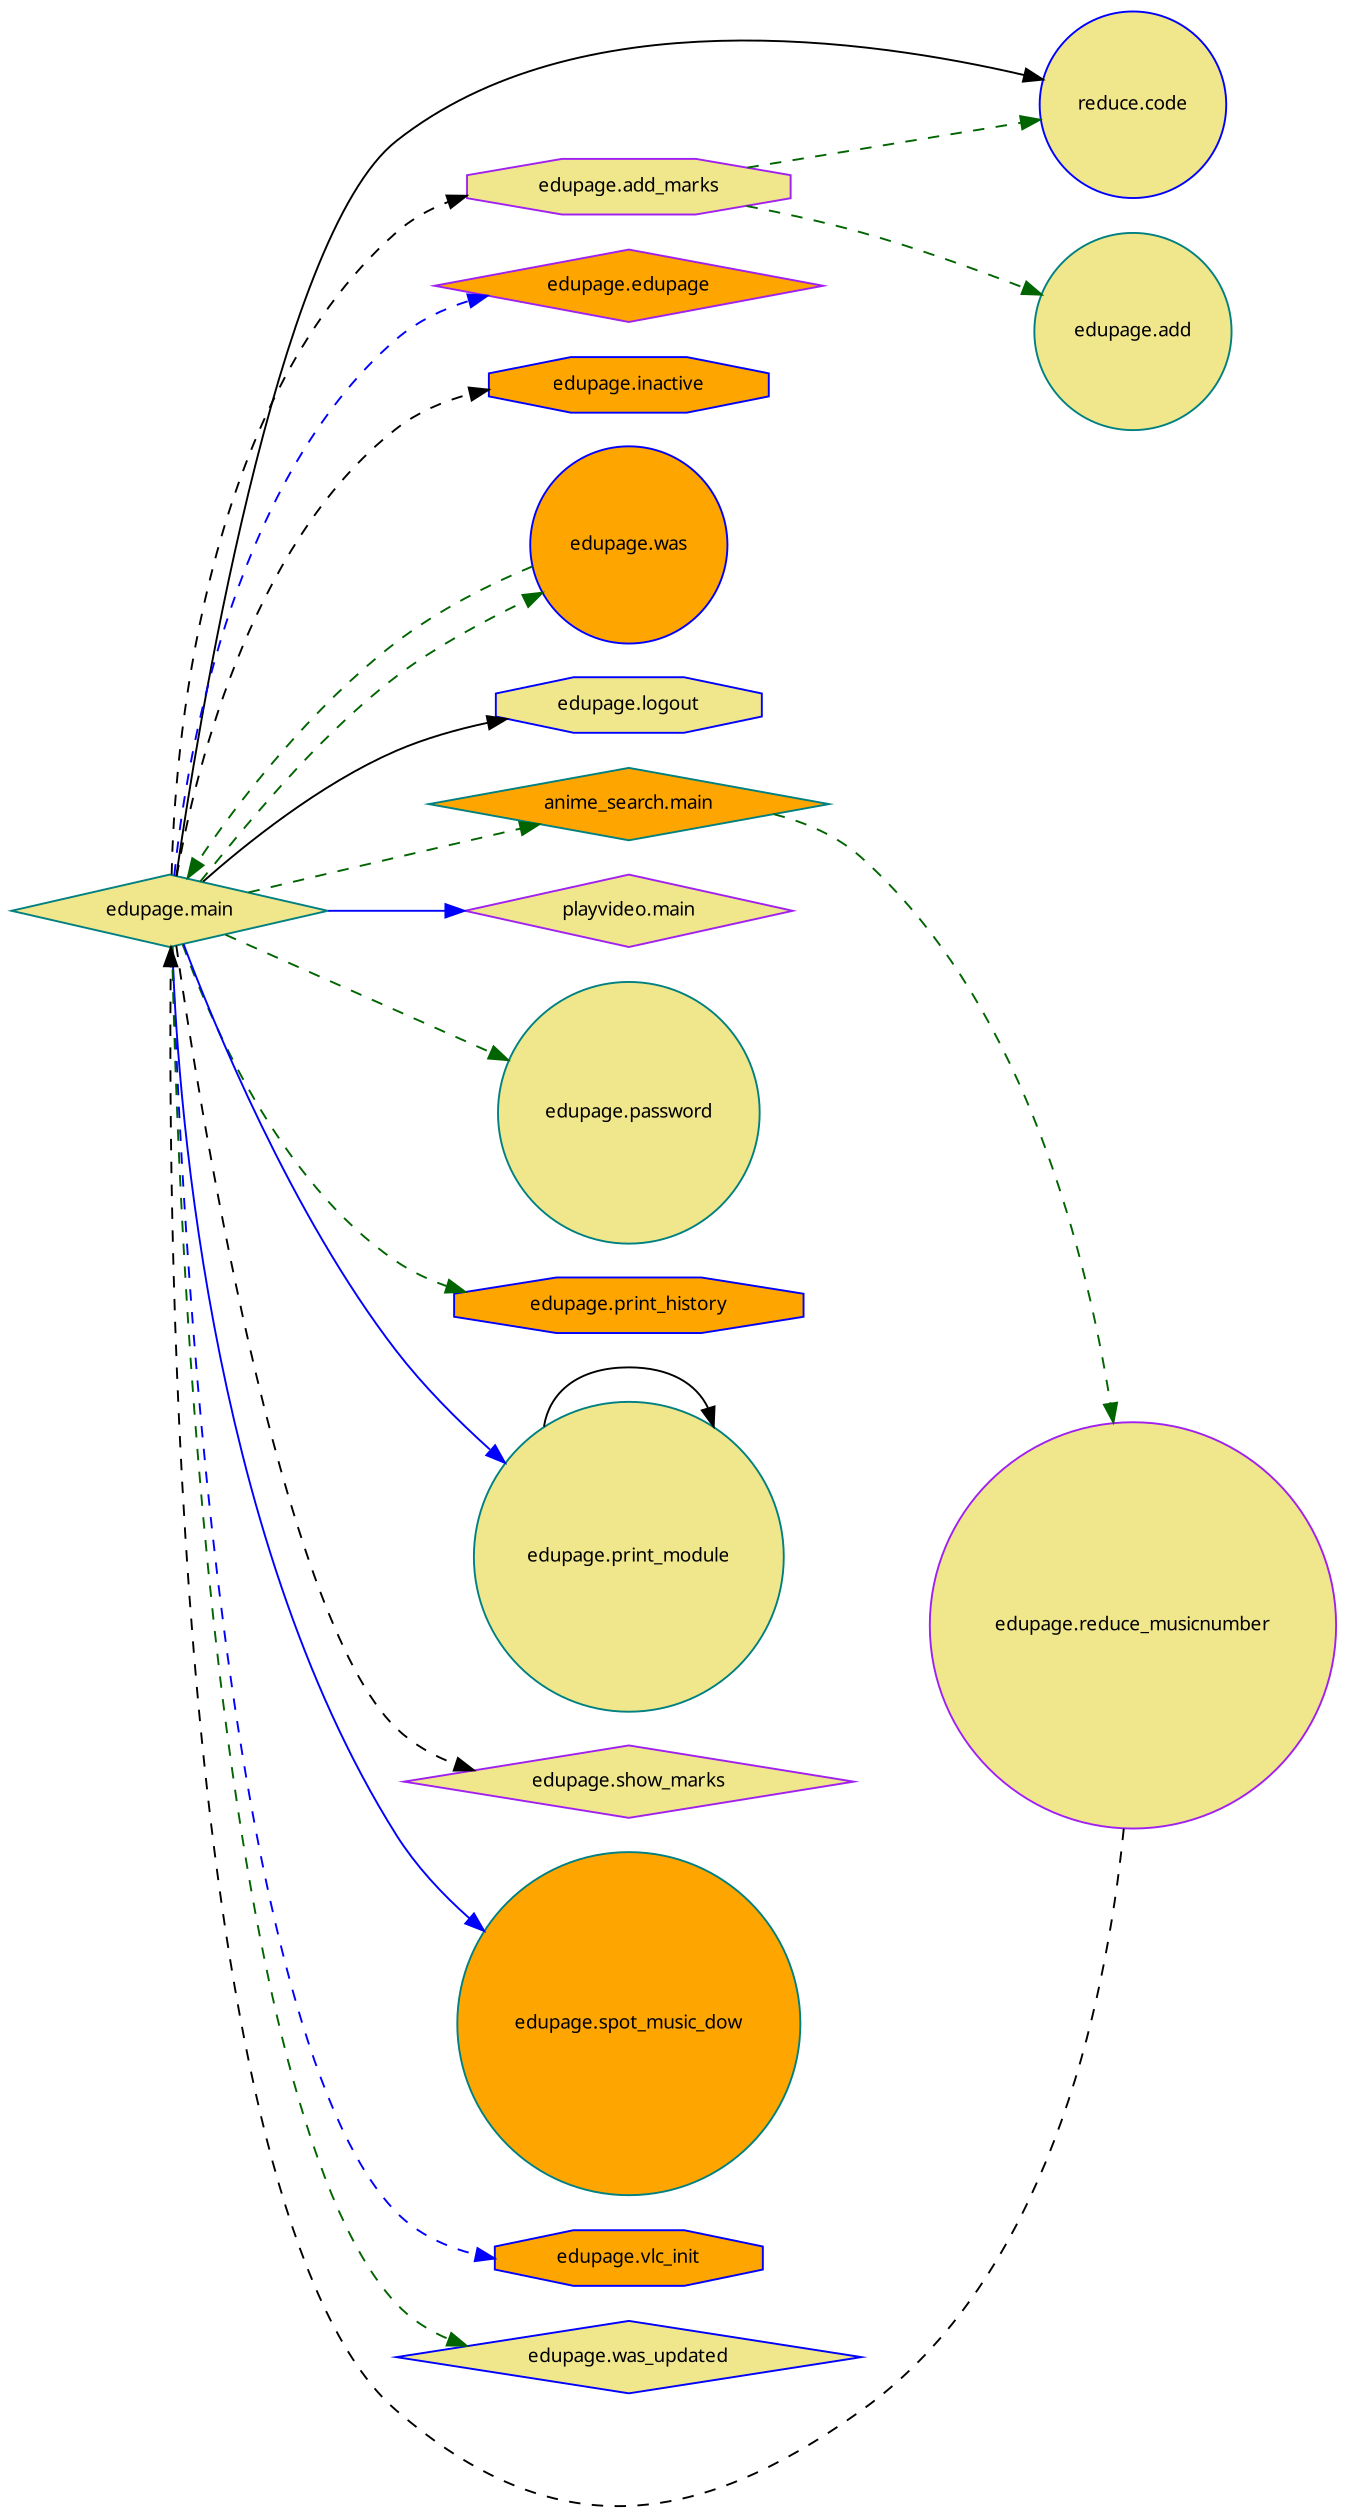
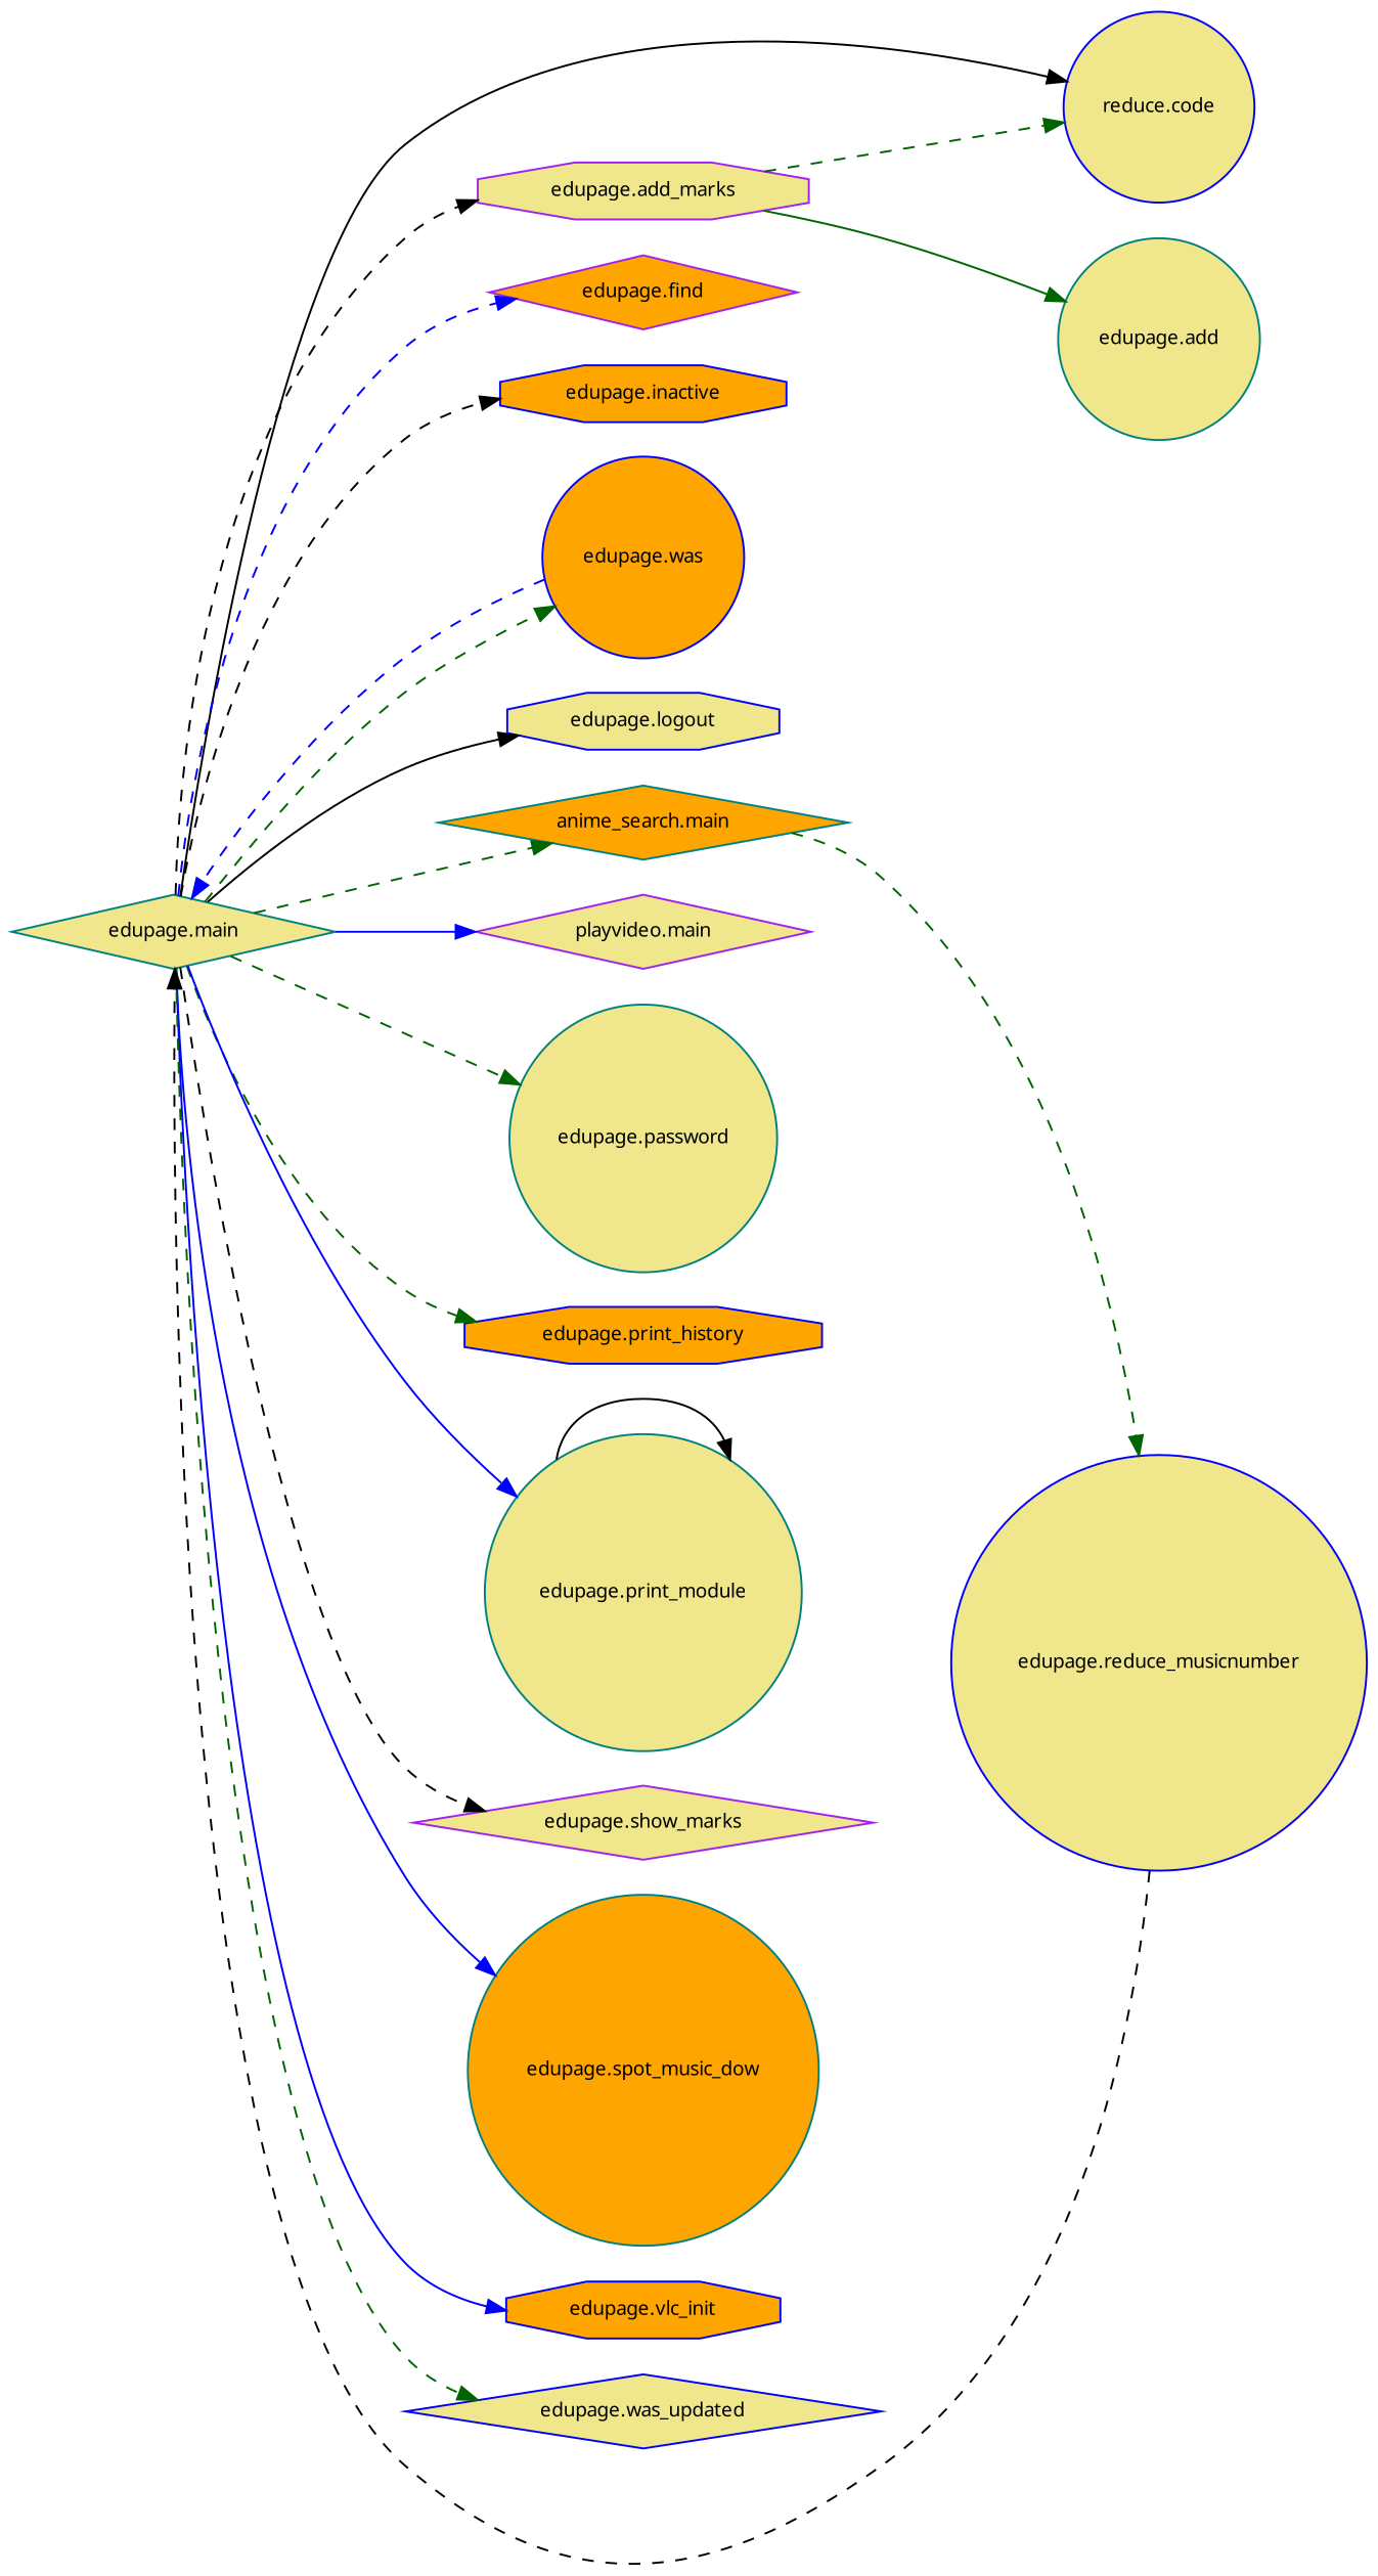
  digraph {
    fontname="Noto Sans"
    rankdir=LR
    node [color=blue fillcolor=khaki fontname="Noto Sans" fontsize=10 shape=circle style=filled]
    edge [color=darkgreen fontname="Noto Sans" fontsize=10 labelfontname=Helvetica labelfontsize=10 style=dashed]
    n1 [color=teal fontcolor=black height=0.2 label="edupage.main" shape=diamond width=0.4]
    n2 [color=purple height=0.2 label="edupage.add_marks" shape=octagon width=0.4]
    n3 [height=0.2 label="reduce.code" width=0.4]
-   n4 [color=purple fillcolor=orange height=0.2 label="edupage.edupage" shape=diamond width=0.4]
+   n4 [color=purple fillcolor=orange height=0.2 label="edupage.find" shape=diamond width=0.4]
    n5 [fillcolor=orange height=0.2 label="edupage.inactive" shape=octagon width=0.4]
    n6 [fillcolor=orange height=0.2 label="edupage.was" width=0.4]
    n7 [height=0.2 label="edupage.logout" shape=octagon width=0.4]
    n8 [color=teal fillcolor=orange height=0.2 label="anime_search.main" shape=diamond width=0.4]
    n9 [color=purple height=0.2 label="playvideo.main" shape=diamond width=0.4]
    n10 [color=teal height=0.2 label="edupage.password" width=0.4]
    n11 [fillcolor=orange height=0.2 label="edupage.print_history" shape=octagon width=0.4]
    n12 [color=teal height=0.2 label="edupage.print_module" width=0.4]
    n13 [color=purple height=0.2 label="edupage.show_marks" shape=diamond width=0.4]
    n14 [color=teal fillcolor=orange height=0.2 label="edupage.spot_music_dow" width=0.4]
    n15 [fillcolor=orange height=0.2 label="edupage.vlc_init" shape=octagon width=0.4]
    n16 [height=0.2 label="edupage.was_updated" shape=diamond width=0.4]
    n17 [color=teal height=0.2 label="edupage.add" width=0.4]
-   n18 [color=purple height=0.2 label="edupage.reduce_musicnumber" width=0.4]
+   n18 [height=0.2 label="edupage.reduce_musicnumber" width=0.4]
    n1 -> n2 [color=black]
    n1 -> n3 [color=black style=solid]
    n1 -> n4 [color=blue]
    n1 -> n5 [color=black]
    n1 -> n6
    n1 -> n7 [color=black style=solid]
    n1 -> n8
    n1 -> n9 [color=blue style=solid]
    n1 -> n10
    n1 -> n11
    n1 -> n12 [color=blue style=solid]
    n1 -> n13 [color=black]
    n1 -> n14 [color=blue style=solid]
-   n1 -> n15 [color=blue]
+   n1 -> n15 [color=blue style=solid]
    n1 -> n16
    n2 -> n3
-   n2 -> n17
-   n6 -> n1
+   n2 -> n17 [style=solid]
+   n6 -> n1 [color=blue]
    n8 -> n18
    n12 -> n12 [color=black style=solid]
    n18 -> n1 [color=black]
  }
